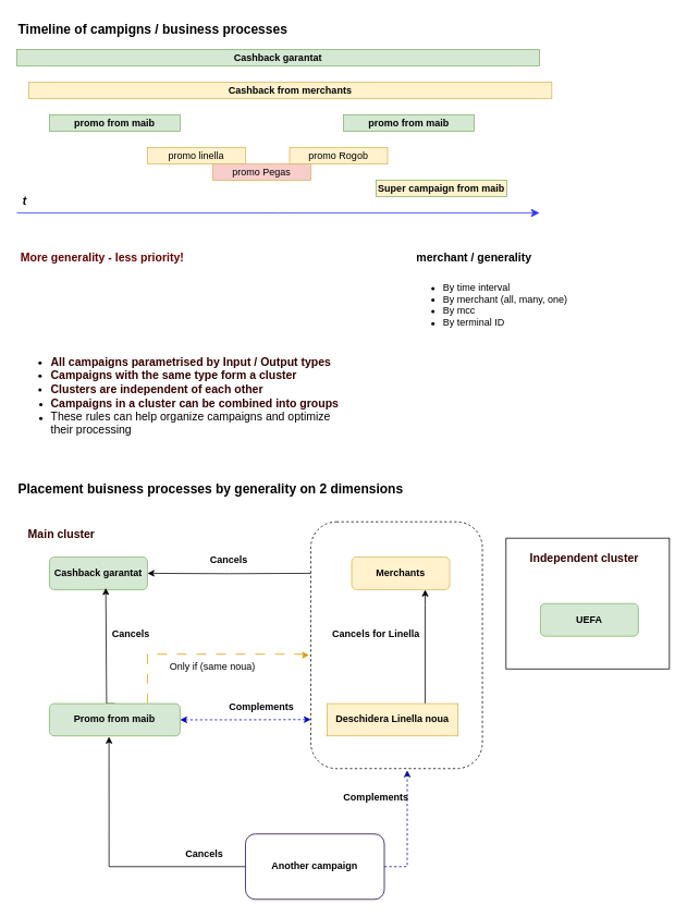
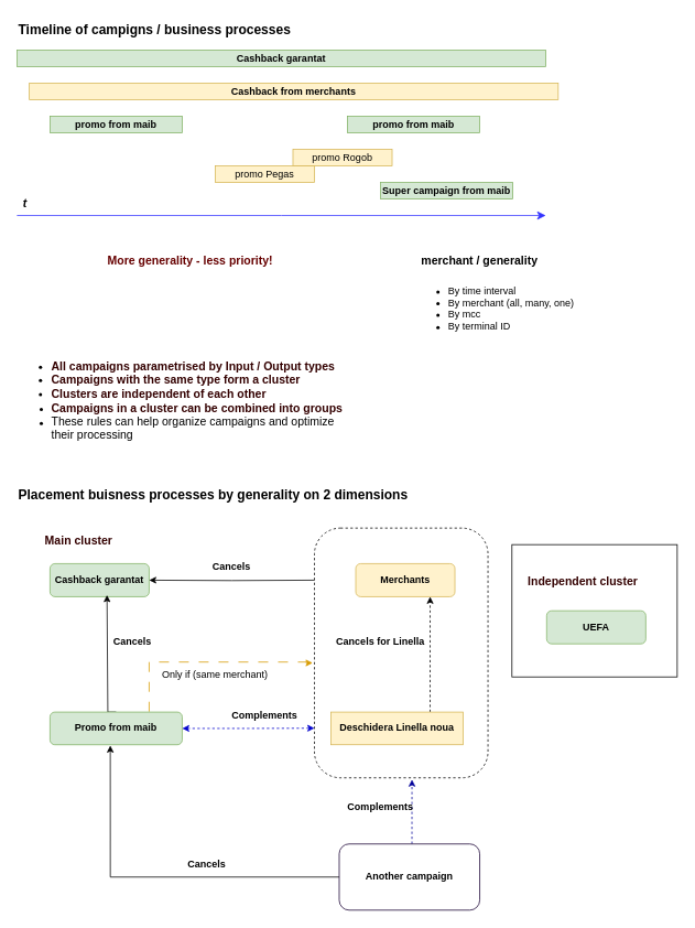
  <mxCell id="0" />
  <mxCell id="1" parent="0" />
  <mxCell id="2" value="" style="rounded=1;whiteSpace=wrap;html=1;dashed=1;" vertex="1" parent="1"><mxGeometry x="380" y="638" width="210" height="302" as="geometry" /></mxCell>
  <mxCell id="3" value="" style="rounded=0;whiteSpace=wrap;html=1;" vertex="1" parent="1"><mxGeometry x="619" y="658" width="200" height="160" as="geometry" /></mxCell>
  <mxCell id="4" value="&lt;b&gt;Cashback garantat&lt;/b&gt;" style="rounded=0;whiteSpace=wrap;html=1;fillColor=#d5e8d4;strokeColor=#82b366;" vertex="1" parent="1"><mxGeometry x="20" y="60" width="640" height="20" as="geometry" /></mxCell>
  <mxCell id="5" value="&lt;b&gt;&lt;font style=&quot;font-size: 16px;&quot;&gt;Timeline of campigns / business processes&lt;/font&gt;&lt;/b&gt;" style="text;html=1;strokeColor=none;fillColor=none;align=left;verticalAlign=middle;whiteSpace=wrap;rounded=0;" vertex="1" parent="1"><mxGeometry x="20" y="20" width="340" height="30" as="geometry" /></mxCell>
  <mxCell id="6" value="&lt;b&gt;Cashback from merchants&lt;/b&gt;" style="rounded=0;whiteSpace=wrap;html=1;fillColor=#fff2cc;strokeColor=#d6b656;" vertex="1" parent="1"><mxGeometry x="35" y="100" width="640" height="20" as="geometry" /></mxCell>
  <mxCell id="7" value="&lt;b&gt;promo from maib&lt;/b&gt;" style="rounded=0;whiteSpace=wrap;html=1;fillColor=#d5e8d4;strokeColor=#82b366;" vertex="1" parent="1"><mxGeometry x="60" y="140" width="160" height="20" as="geometry" /></mxCell>
  <mxCell id="8" value="&lt;b&gt;promo from maib&lt;/b&gt;" style="rounded=0;whiteSpace=wrap;html=1;fillColor=#d5e8d4;strokeColor=#82b366;" vertex="1" parent="1"><mxGeometry x="420" y="140" width="160" height="20" as="geometry" /></mxCell>
  <mxCell id="9" value="" style="edgeStyle=elbowEdgeStyle;elbow=horizontal;endArrow=classic;html=1;curved=0;rounded=0;endSize=8;startSize=8;strokeColor=#3333FF;" edge="1" parent="1"><mxGeometry width="50" height="50" relative="1" as="geometry"><mxPoint x="20" y="260" as="sourcePoint" /><mxPoint x="660" y="260" as="targetPoint" /></mxGeometry></mxCell>
  <mxCell id="10" value="&lt;b&gt;&lt;i&gt;&lt;font style=&quot;font-size: 14px;&quot;&gt;t&lt;/font&gt;&lt;/i&gt;&lt;/b&gt;" style="text;html=1;strokeColor=none;fillColor=none;align=center;verticalAlign=middle;whiteSpace=wrap;rounded=0;" vertex="1" parent="1"><mxGeometry x="20" y="230" width="20" height="30" as="geometry" /></mxCell>
- <mxCell id="11" value="promo linella" style="rounded=0;whiteSpace=wrap;html=1;fillColor=#fff2cc;strokeColor=#d6b656;" vertex="1" parent="1"><mxGeometry x="180" y="180" width="120" height="20" as="geometry" /></mxCell>
- <mxCell id="12" value="promo Pegas" style="rounded=0;whiteSpace=wrap;html=1;fillColor=#f8cecc;strokeColor=#d6b656;" vertex="1" parent="1"><mxGeometry x="260" y="200" width="120" height="20" as="geometry" /></mxCell>
+ <mxCell id="12" value="promo Pegas" style="rounded=0;whiteSpace=wrap;html=1;fillColor=#fff2cc;strokeColor=#d6b656;" vertex="1" parent="1"><mxGeometry x="260" y="200" width="120" height="20" as="geometry" /></mxCell>
  <mxCell id="13" value="promo Rogob" style="rounded=0;whiteSpace=wrap;html=1;fillColor=#fff2cc;strokeColor=#d6b656;" vertex="1" parent="1"><mxGeometry x="354" y="180" width="120" height="20" as="geometry" /></mxCell>
- <mxCell id="14" value="&lt;b&gt;Super campaign from maib&lt;/b&gt;" style="rounded=0;whiteSpace=wrap;html=1;fillColor=#fff2cc;strokeColor=#82b366;" vertex="1" parent="1"><mxGeometry x="460" y="220" width="160" height="20" as="geometry" /></mxCell>
+ <mxCell id="14" value="&lt;b&gt;Super campaign from maib&lt;/b&gt;" style="rounded=0;whiteSpace=wrap;html=1;fillColor=#d5e8d4;strokeColor=#82b366;" vertex="1" parent="1"><mxGeometry x="460" y="220" width="160" height="20" as="geometry" /></mxCell>
  <mxCell id="15" value="&lt;b&gt;&lt;font style=&quot;font-size: 14px;&quot;&gt;merchant / generality&lt;/font&gt;&lt;/b&gt;" style="text;html=1;strokeColor=none;fillColor=none;align=center;verticalAlign=middle;whiteSpace=wrap;rounded=0;" vertex="1" parent="1"><mxGeometry x="500" y="300" width="160" height="30" as="geometry" /></mxCell>
- <mxCell id="16" value="&lt;b&gt;&lt;font color=&quot;#660000&quot; style=&quot;font-size: 14px;&quot;&gt;More generality - less priority!&lt;/font&gt;&lt;/b&gt;" style="text;html=1;strokeColor=none;fillColor=none;align=center;verticalAlign=middle;whiteSpace=wrap;rounded=0;" vertex="1" parent="1"><mxGeometry x="20" y="300" width="210" height="30" as="geometry" /></mxCell>
+ <mxCell id="16" value="&lt;b&gt;&lt;font color=&quot;#660000&quot; style=&quot;font-size: 14px;&quot;&gt;More generality - less priority!&lt;/font&gt;&lt;/b&gt;" style="text;html=1;strokeColor=none;fillColor=none;align=center;verticalAlign=middle;whiteSpace=wrap;rounded=0;" vertex="1" parent="1"><mxGeometry x="125" y="300" width="210" height="30" as="geometry" /></mxCell>
  <mxCell id="17" value="&lt;ul&gt;&lt;li&gt;By time interval&lt;/li&gt;&lt;li&gt;By merchant (all, many, one)&lt;/li&gt;&lt;li&gt;By mcc&lt;/li&gt;&lt;li&gt;By terminal ID&lt;/li&gt;&lt;/ul&gt;" style="text;strokeColor=none;fillColor=none;html=1;whiteSpace=wrap;verticalAlign=middle;overflow=hidden;" vertex="1" parent="1"><mxGeometry x="500" y="330" width="200" height="80" as="geometry" /></mxCell>
  <mxCell id="18" value="&lt;b&gt;&lt;font style=&quot;font-size: 16px;&quot;&gt;Placement buisness processes by generality on 2 dimensions&lt;/font&gt;&lt;/b&gt;" style="text;html=1;strokeColor=none;fillColor=none;align=left;verticalAlign=middle;whiteSpace=wrap;rounded=0;" vertex="1" parent="1"><mxGeometry x="20" y="583" width="480" height="30" as="geometry" /></mxCell>
  <mxCell id="19" value="&lt;b&gt;Cashback garantat&lt;/b&gt;" style="rounded=1;whiteSpace=wrap;html=1;fillColor=#d5e8d4;strokeColor=#82b366;" vertex="1" parent="1"><mxGeometry x="60" y="681" width="120" height="40" as="geometry" /></mxCell>
  <mxCell id="20" style="edgeStyle=orthogonalEdgeStyle;rounded=0;orthogonalLoop=1;jettySize=auto;html=1;" edge="1" parent="1" target="19"><mxGeometry relative="1" as="geometry"><mxPoint x="380" y="701" as="sourcePoint" /></mxGeometry></mxCell>
  <mxCell id="21" value="&lt;b&gt;Merchants&lt;/b&gt;" style="rounded=1;whiteSpace=wrap;html=1;fillColor=#fff2cc;strokeColor=#d6b656;" vertex="1" parent="1"><mxGeometry x="430" y="681" width="120" height="40" as="geometry" /></mxCell>
  <mxCell id="22" value="&lt;b&gt;Cancels&lt;/b&gt;" style="text;html=1;strokeColor=none;fillColor=none;align=center;verticalAlign=middle;whiteSpace=wrap;rounded=0;" vertex="1" parent="1"><mxGeometry x="130" y="761" width="60" height="30" as="geometry" /></mxCell>
  <mxCell id="23" style="edgeStyle=orthogonalEdgeStyle;rounded=0;orthogonalLoop=1;jettySize=auto;html=1;exitX=0.5;exitY=0;exitDx=0;exitDy=0;entryX=0.575;entryY=0.95;entryDx=0;entryDy=0;entryPerimeter=0;" edge="1" parent="1" source="26" target="19"><mxGeometry relative="1" as="geometry"><mxPoint x="130" y="730" as="targetPoint" /><Array as="points"><mxPoint x="130" y="861" /></Array></mxGeometry></mxCell>
  <mxCell id="24" style="edgeStyle=orthogonalEdgeStyle;rounded=0;orthogonalLoop=1;jettySize=auto;html=1;startArrow=classic;startFill=1;dashed=1;strokeColor=#0000CC;" edge="1" parent="1" source="26"><mxGeometry relative="1" as="geometry"><mxPoint x="380" y="880" as="targetPoint" /></mxGeometry></mxCell>
  <mxCell id="25" style="edgeStyle=orthogonalEdgeStyle;rounded=0;orthogonalLoop=1;jettySize=auto;html=1;entryX=-0.01;entryY=0.54;entryDx=0;entryDy=0;dashed=1;fillColor=#ffe6cc;strokeColor=#d79b00;dashPattern=12 12;entryPerimeter=0;" edge="1" parent="1" target="2"><mxGeometry relative="1" as="geometry"><mxPoint x="180" y="860" as="sourcePoint" /><Array as="points"><mxPoint x="180" y="800" /><mxPoint x="370" y="800" /><mxPoint x="370" y="801" /></Array></mxGeometry></mxCell>
  <mxCell id="26" value="&lt;b&gt;Promo from maib&lt;/b&gt;" style="rounded=1;whiteSpace=wrap;html=1;fillColor=#d5e8d4;strokeColor=#82b366;" vertex="1" parent="1"><mxGeometry x="60" y="860.5" width="160" height="39.5" as="geometry" /></mxCell>
- <mxCell id="27" style="edgeStyle=orthogonalEdgeStyle;rounded=0;orthogonalLoop=1;jettySize=auto;html=1;" edge="1" parent="1" source="28" target="21"><mxGeometry relative="1" as="geometry"><Array as="points"><mxPoint x="520" y="740" /><mxPoint x="520" y="740" /></Array></mxGeometry></mxCell>
+ <mxCell id="27" style="edgeStyle=orthogonalEdgeStyle;rounded=0;orthogonalLoop=1;jettySize=auto;html=1;dashed=1;" edge="1" parent="1" source="28" target="21"><mxGeometry relative="1" as="geometry"><Array as="points"><mxPoint x="520" y="740" /><mxPoint x="520" y="740" /></Array></mxGeometry></mxCell>
  <mxCell id="28" value="&lt;b&gt;Deschidera Linella noua&lt;/b&gt;" style="whiteSpace=wrap;html=1;fillColor=#fff2cc;strokeColor=#d6b656;rounded=0;" vertex="1" parent="1"><mxGeometry x="400" y="860.5" width="160" height="39.5" as="geometry" /></mxCell>
  <mxCell id="29" value="&lt;b&gt;Cancels for Linella&lt;/b&gt;" style="text;html=1;strokeColor=none;fillColor=none;align=center;verticalAlign=middle;whiteSpace=wrap;rounded=0;" vertex="1" parent="1"><mxGeometry x="400" y="761" width="120" height="30" as="geometry" /></mxCell>
  <mxCell id="30" value="&lt;b&gt;Complements&lt;/b&gt;" style="text;html=1;strokeColor=none;fillColor=none;align=center;verticalAlign=middle;whiteSpace=wrap;rounded=0;" vertex="1" parent="1"><mxGeometry x="280" y="850" width="80" height="30" as="geometry" /></mxCell>
  <mxCell id="31" value="&lt;b&gt;UEFA&lt;/b&gt;" style="rounded=1;whiteSpace=wrap;html=1;fillColor=#d5e8d4;strokeColor=#82b366;" vertex="1" parent="1"><mxGeometry x="661" y="738" width="120" height="40" as="geometry" /></mxCell>
- <mxCell id="32" value="&lt;font size=&quot;1&quot; color=&quot;#330000&quot;&gt;&lt;b style=&quot;font-size: 14px;&quot;&gt;Independent cluster&lt;/b&gt;&lt;/font&gt;" style="text;html=1;strokeColor=none;fillColor=none;align=center;verticalAlign=middle;whiteSpace=wrap;rounded=0;" vertex="1" parent="1"><mxGeometry x="645" y="668" width="140" height="30" as="geometry" /></mxCell>
- <mxCell id="33" value="&lt;b&gt;&lt;font style=&quot;font-size: 14px;&quot; color=&quot;#330000&quot;&gt;Main cluster&lt;/font&gt;&lt;/b&gt;" style="text;html=1;strokeColor=none;fillColor=none;align=center;verticalAlign=middle;whiteSpace=wrap;rounded=0;" vertex="1" parent="1"><mxGeometry x="20" y="638" width="110" height="30" as="geometry" /></mxCell>
+ <mxCell id="32" value="&lt;font size=&quot;1&quot; color=&quot;#330000&quot;&gt;&lt;b style=&quot;font-size: 14px;&quot;&gt;Independent cluster&lt;/b&gt;&lt;/font&gt;" style="text;html=1;strokeColor=none;fillColor=none;align=center;verticalAlign=middle;whiteSpace=wrap;rounded=0;" vertex="1" parent="1"><mxGeometry x="635" y="688" width="140" height="30" as="geometry" /></mxCell>
+ <mxCell id="33" value="&lt;b&gt;&lt;font style=&quot;font-size: 14px;&quot; color=&quot;#330000&quot;&gt;Main cluster&lt;/font&gt;&lt;/b&gt;" style="text;html=1;strokeColor=none;fillColor=none;align=center;verticalAlign=middle;whiteSpace=wrap;rounded=0;" vertex="1" parent="1"><mxGeometry x="40" y="638" width="110" height="30" as="geometry" /></mxCell>
  <mxCell id="34" value="&lt;ul style=&quot;&quot;&gt;&lt;li style=&quot;font-size: 14px;&quot;&gt;&lt;font color=&quot;#330000&quot;&gt;&lt;b style=&quot;border-color: var(--border-color);&quot;&gt;All campaigns parametrised by Input / Output types&lt;/b&gt;&lt;br&gt;&lt;/font&gt;&lt;/li&gt;&lt;li style=&quot;font-size: 14px;&quot;&gt;&lt;b&gt;&lt;font color=&quot;#330000&quot;&gt;Сampaigns with the same type form a cluster&amp;nbsp;&lt;/font&gt;&lt;/b&gt;&lt;/li&gt;&lt;li style=&quot;font-size: 14px;&quot;&gt;&lt;b&gt;&lt;font color=&quot;#330000&quot;&gt;Clusters are independent of each other&lt;/font&gt;&lt;/b&gt;&lt;br&gt;&lt;/li&gt;&lt;li style=&quot;&quot;&gt;&lt;font size=&quot;1&quot; color=&quot;#330000&quot;&gt;&lt;b style=&quot;font-size: 14px;&quot;&gt;Campaigns in a cluster can be combined into groups&lt;/b&gt;&lt;/font&gt;&lt;br&gt;&lt;/li&gt;&lt;li style=&quot;&quot;&gt;&lt;span style=&quot;font-size: 14px;&quot;&gt;These rules can help organize campaigns and optimize their processing&lt;/span&gt;&lt;/li&gt;&lt;/ul&gt;" style="text;strokeColor=none;fillColor=none;html=1;whiteSpace=wrap;verticalAlign=middle;overflow=hidden;" vertex="1" parent="1"><mxGeometry x="20" y="420" width="400" height="120" as="geometry" /></mxCell>
  <mxCell id="35" value="&lt;b&gt;Cancels&lt;/b&gt;" style="text;html=1;strokeColor=none;fillColor=none;align=center;verticalAlign=middle;whiteSpace=wrap;rounded=0;" vertex="1" parent="1"><mxGeometry x="250" y="670" width="60" height="30" as="geometry" /></mxCell>
  <mxCell id="36" value="" style="edgeStyle=orthogonalEdgeStyle;rounded=0;orthogonalLoop=1;jettySize=auto;html=1;entryX=0.562;entryY=1.007;entryDx=0;entryDy=0;entryPerimeter=0;dashed=1;strokeColor=#000099;" edge="1" parent="1" source="38" target="2"><mxGeometry relative="1" as="geometry"><mxPoint x="495" y="950" as="targetPoint" /><Array as="points"><mxPoint x="498" y="1000" /><mxPoint x="498" y="1000" /></Array></mxGeometry></mxCell>
  <mxCell id="37" style="edgeStyle=orthogonalEdgeStyle;rounded=0;orthogonalLoop=1;jettySize=auto;html=1;entryX=0.456;entryY=1.025;entryDx=0;entryDy=0;entryPerimeter=0;" edge="1" parent="1" source="38" target="26"><mxGeometry relative="1" as="geometry" /></mxCell>
- <mxCell id="38" value="&lt;b&gt;Another campaign&lt;/b&gt;" style="rounded=1;whiteSpace=wrap;html=1;strokeColor=#190033;" vertex="1" parent="1"><mxGeometry x="300" y="1020" width="170" height="80" as="geometry" /></mxCell>
- <mxCell id="39" value="Only if (same noua)" style="text;html=1;strokeColor=none;fillColor=none;align=center;verticalAlign=middle;whiteSpace=wrap;rounded=0;" vertex="1" parent="1"><mxGeometry x="180" y="800" width="160" height="30" as="geometry" /></mxCell>
+ <mxCell id="38" value="&lt;b&gt;Another campaign&lt;/b&gt;" style="rounded=1;whiteSpace=wrap;html=1;strokeColor=#190033;" vertex="1" parent="1"><mxGeometry x="410" y="1020" width="170" height="80" as="geometry" /></mxCell>
+ <mxCell id="39" value="Only if (same merchant)" style="text;html=1;strokeColor=none;fillColor=none;align=center;verticalAlign=middle;whiteSpace=wrap;rounded=0;" vertex="1" parent="1"><mxGeometry x="180" y="800" width="160" height="30" as="geometry" /></mxCell>
  <mxCell id="40" value="&lt;b&gt;Complements&lt;/b&gt;" style="text;html=1;strokeColor=none;fillColor=none;align=center;verticalAlign=middle;whiteSpace=wrap;rounded=0;" vertex="1" parent="1"><mxGeometry x="420" y="960" width="80" height="30" as="geometry" /></mxCell>
  <mxCell id="41" value="&lt;b&gt;Cancels&lt;/b&gt;" style="text;html=1;strokeColor=none;fillColor=none;align=center;verticalAlign=middle;whiteSpace=wrap;rounded=0;" vertex="1" parent="1"><mxGeometry x="220" y="1030" width="60" height="30" as="geometry" /></mxCell>
